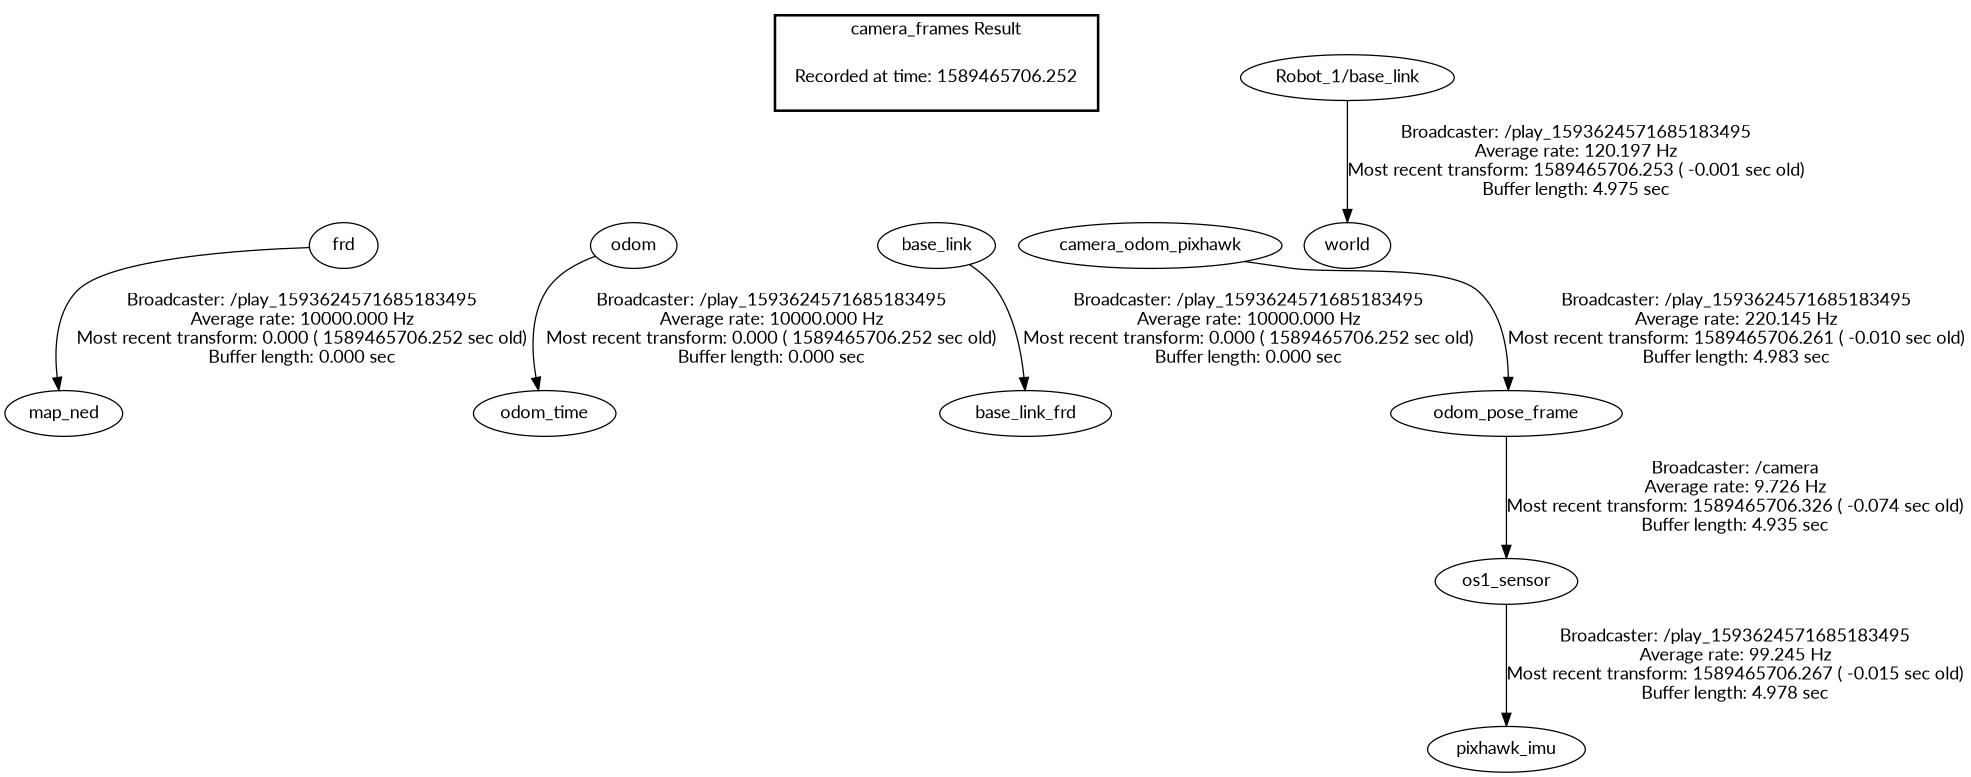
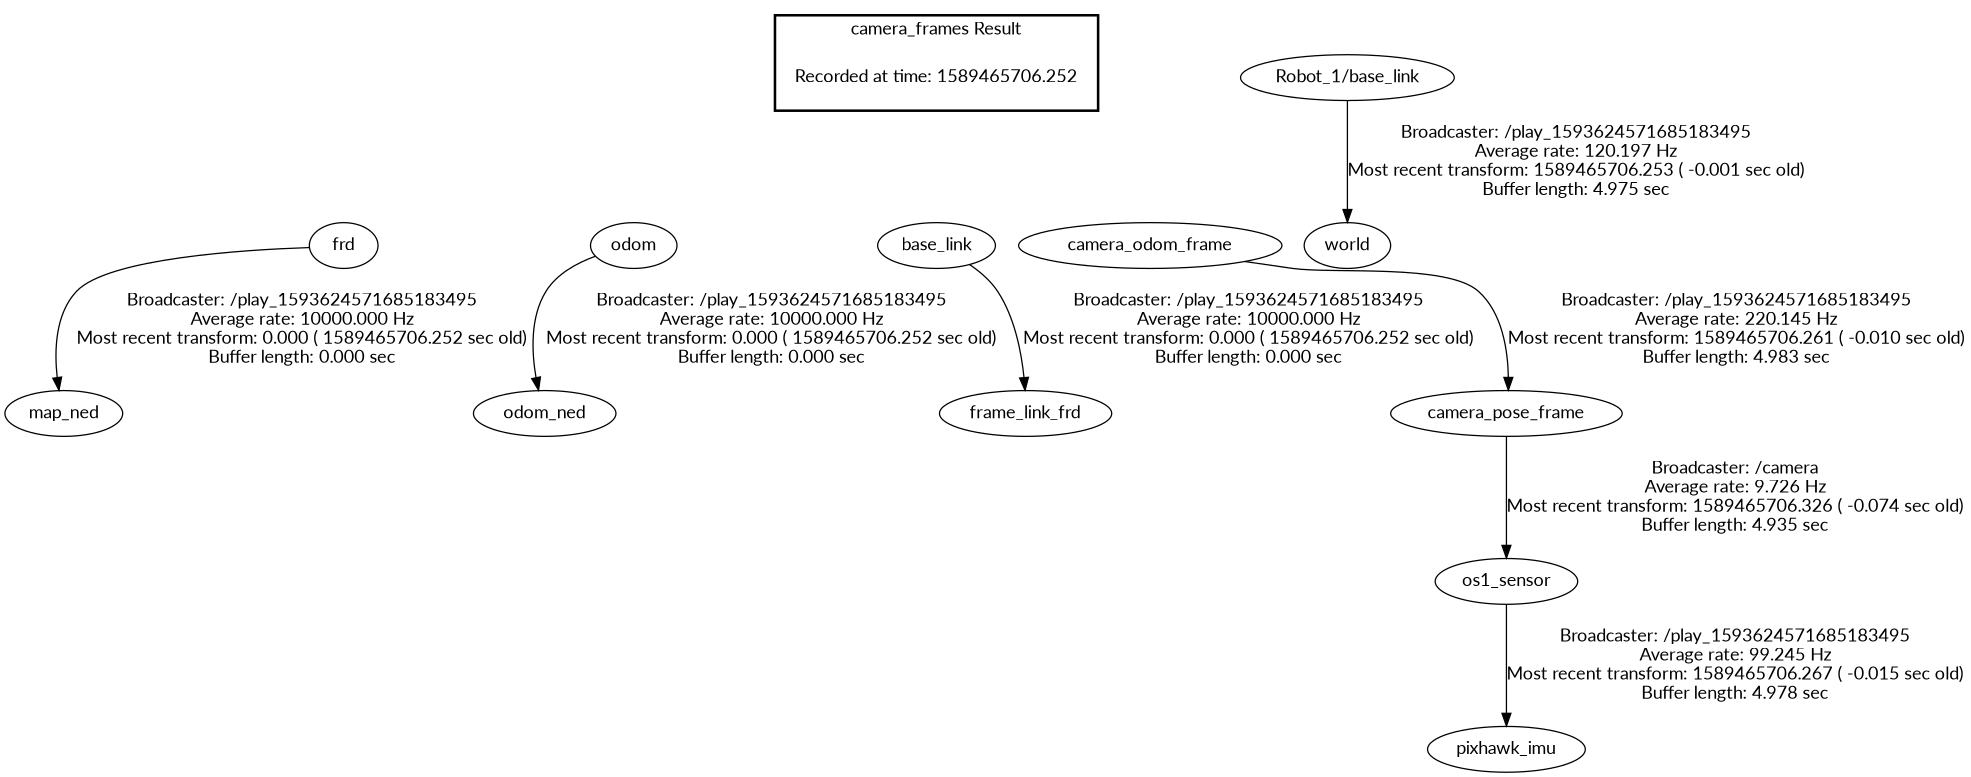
  digraph {
    fontname=Lato
    node [fontname=Lato]
    edge [fontname=Lato]
    "Recorded at time: 1589465706.252" [shape=plaintext]
    n2 [label=frd]
    odom
    base_link
-   camera_odom_frame [label=camera_odom_pixhawk]
+   camera_odom_frame
    world
    map_ned
-   odom_ned [label=odom_time]
-   base_link_frd
-   camera_pose_frame [label=odom_pose_frame]
+   odom_ned
+   base_link_frd [label=frame_link_frd]
+   camera_pose_frame
    os1_sensor
    pixhawk_imu
    "Robot_1/base_link"
    subgraph cluster_1 {
      color=black
      label="camera_frames Result"
      style=bold
      "Recorded at time: 1589465706.252"
    }
    "Recorded at time: 1589465706.252" -> n2 [style=invis]
    "Recorded at time: 1589465706.252" -> odom [style=invis]
    "Recorded at time: 1589465706.252" -> base_link [style=invis]
    "Recorded at time: 1589465706.252" -> camera_odom_frame [style=invis]
    "Recorded at time: 1589465706.252" -> world [style=invis]
    n2 -> map_ned [label="Broadcaster: /play_1593624571685183495\nAverage rate: 10000.000 Hz\nMost recent transform: 0.000 ( 1589465706.252 sec old)\nBuffer length: 0.000 sec\n"]
    odom -> odom_ned [label="Broadcaster: /play_1593624571685183495\nAverage rate: 10000.000 Hz\nMost recent transform: 0.000 ( 1589465706.252 sec old)\nBuffer length: 0.000 sec\n"]
    base_link -> base_link_frd [label="Broadcaster: /play_1593624571685183495\nAverage rate: 10000.000 Hz\nMost recent transform: 0.000 ( 1589465706.252 sec old)\nBuffer length: 0.000 sec\n"]
    camera_odom_frame -> camera_pose_frame [label="Broadcaster: /play_1593624571685183495\nAverage rate: 220.145 Hz\nMost recent transform: 1589465706.261 ( -0.010 sec old)\nBuffer length: 4.983 sec\n"]
    camera_pose_frame -> os1_sensor [label="Broadcaster: /camera\nAverage rate: 9.726 Hz\nMost recent transform: 1589465706.326 ( -0.074 sec old)\nBuffer length: 4.935 sec\n"]
    os1_sensor -> pixhawk_imu [label="Broadcaster: /play_1593624571685183495\nAverage rate: 99.245 Hz\nMost recent transform: 1589465706.267 ( -0.015 sec old)\nBuffer length: 4.978 sec\n"]
    "Robot_1/base_link" -> world [label="Broadcaster: /play_1593624571685183495\nAverage rate: 120.197 Hz\nMost recent transform: 1589465706.253 ( -0.001 sec old)\nBuffer length: 4.975 sec\n"]
  }
